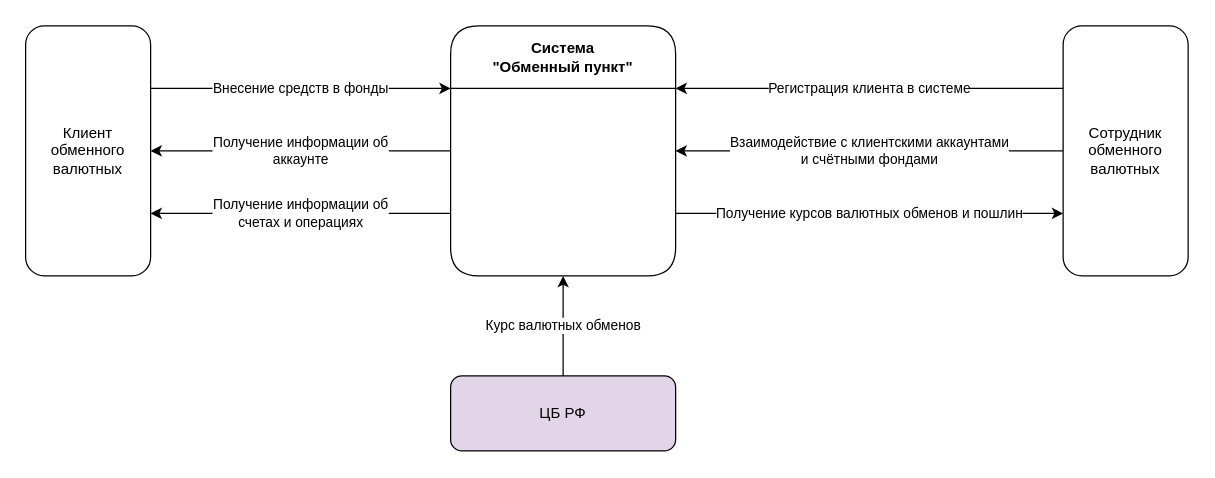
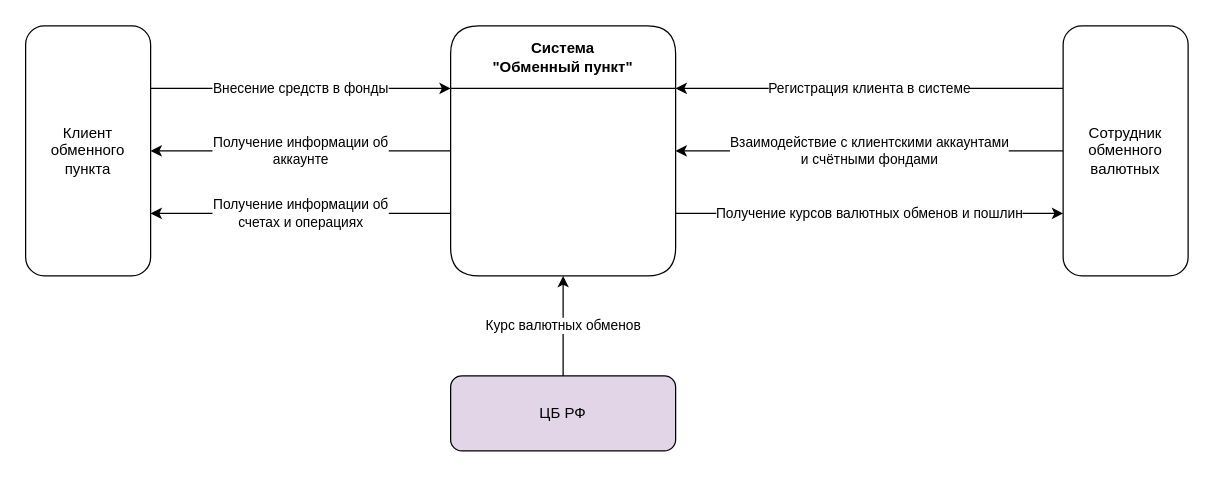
  <mxCell id="0" />
  <mxCell id="1" parent="0" />
  <mxCell id="2" value="Внесение средств в фонды" style="edgeStyle=orthogonalEdgeStyle;rounded=0;orthogonalLoop=1;jettySize=auto;html=1;exitX=1;exitY=0.25;exitDx=0;exitDy=0;entryX=0;entryY=0.25;entryDx=0;entryDy=0;" edge="1" parent="1" source="5" target="12"><mxGeometry relative="1" as="geometry"><mxPoint as="offset" /></mxGeometry></mxCell>
  <mxCell id="3" value="Получение информации об&lt;br&gt;аккаунте" style="edgeStyle=orthogonalEdgeStyle;rounded=0;orthogonalLoop=1;jettySize=auto;html=1;entryX=0;entryY=0.5;entryDx=0;entryDy=0;startArrow=classic;startFill=1;endArrow=none;endFill=0;" edge="1" parent="1" source="5" target="12"><mxGeometry relative="1" as="geometry" /></mxCell>
  <mxCell id="4" value="Получение информации об&lt;br&gt;счетах и операциях" style="edgeStyle=orthogonalEdgeStyle;rounded=0;orthogonalLoop=1;jettySize=auto;html=1;exitX=1;exitY=0.75;exitDx=0;exitDy=0;entryX=0;entryY=0.75;entryDx=0;entryDy=0;startArrow=classic;startFill=1;endArrow=none;endFill=0;" edge="1" parent="1" source="5" target="12"><mxGeometry relative="1" as="geometry" /></mxCell>
- <mxCell id="5" value="Клиент&lt;br&gt;обменного валютных" style="rounded=1;whiteSpace=wrap;html=1;" vertex="1" parent="1"><mxGeometry x="20" y="20" width="100" height="200" as="geometry" /></mxCell>
+ <mxCell id="5" value="Клиент&lt;br&gt;обменного пункта" style="rounded=1;whiteSpace=wrap;html=1;" vertex="1" parent="1"><mxGeometry x="20" y="20" width="100" height="200" as="geometry" /></mxCell>
  <mxCell id="6" value="Взаимодействие с клиентскими аккаунтами&lt;br&gt;и счётными фондами" style="edgeStyle=orthogonalEdgeStyle;rounded=0;orthogonalLoop=1;jettySize=auto;html=1;entryX=1;entryY=0.5;entryDx=0;entryDy=0;" edge="1" parent="1" source="8" target="12"><mxGeometry relative="1" as="geometry" /></mxCell>
  <mxCell id="7" value="Регистрация клиента в системе" style="edgeStyle=orthogonalEdgeStyle;rounded=0;orthogonalLoop=1;jettySize=auto;html=1;exitX=0;exitY=0.25;exitDx=0;exitDy=0;entryX=1;entryY=0.25;entryDx=0;entryDy=0;" edge="1" parent="1" source="8" target="12"><mxGeometry relative="1" as="geometry" /></mxCell>
  <mxCell id="8" value="Сотрудник обменного валютных" style="rounded=1;whiteSpace=wrap;html=1;" vertex="1" parent="1"><mxGeometry x="850" y="20" width="100" height="200" as="geometry" /></mxCell>
  <mxCell id="9" value="Курс валютных обменов" style="edgeStyle=orthogonalEdgeStyle;rounded=0;orthogonalLoop=1;jettySize=auto;html=1;entryX=0.5;entryY=1;entryDx=0;entryDy=0;" edge="1" parent="1" source="10" target="12"><mxGeometry relative="1" as="geometry" /></mxCell>
  <mxCell id="10" value="ЦБ РФ" style="rounded=1;whiteSpace=wrap;html=1;fillColor=#e1d5e7;" vertex="1" parent="1"><mxGeometry x="360" y="300" width="180" height="60" as="geometry" /></mxCell>
  <mxCell id="11" value="Получение курсов валютных обменов и пошлин" style="edgeStyle=orthogonalEdgeStyle;rounded=0;orthogonalLoop=1;jettySize=auto;html=1;exitX=1;exitY=0.75;exitDx=0;exitDy=0;entryX=0;entryY=0.75;entryDx=0;entryDy=0;" edge="1" parent="1" source="12" target="8"><mxGeometry relative="1" as="geometry" /></mxCell>
  <mxCell id="12" value="Система &lt;br&gt;&quot;Обменный пункт&quot;" style="swimlane;whiteSpace=wrap;html=1;startSize=50;rounded=1;" vertex="1" parent="1"><mxGeometry x="360" y="20" width="180" height="200" as="geometry" /></mxCell>
